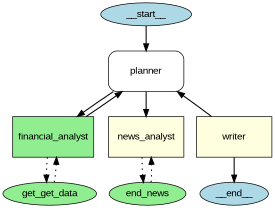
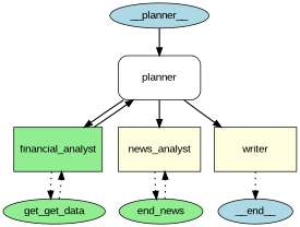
  digraph {
    splines=true
    node [fillcolor=lightyellow fontname=Arial shape=ellipse style=filled]
    edge [penwidth=1.5]
-   n1 [fillcolor=lightblue height=0.3 label=__start__ width=0.5]
+   n1 [fillcolor=lightblue height=0.3 label=__planner__ width=0.5]
    n2 [height=0.8 label=planner shape=box style=rounded width=1.5]
    n3 [fillcolor=lightgreen height=0.8 label=financial_analyst shape=box width=1.5]
    n4 [height=0.8 label=news_analyst shape=box width=1.5]
    n5 [height=0.8 label=writer shape=box width=1.5]
    n6 [fillcolor=lightblue height=0.3 label=__end__ width=0.5]
    n7 [fillcolor=lightgreen height=0.3 label=get_get_data width=0.5]
    n8 [fillcolor=lightgreen height=0.3 label=end_news width=0.5]
    n1 -> n2
    n2 -> n3
    n2 -> n4
-   n5 -> n2
+   n2 -> n5
    n3 -> n2
    n3 -> n7 [style=dotted]
    n4 -> n8 [style=dotted]
-   n5 -> n6
+   n5 -> n6 [style=dotted]
    n7 -> n3 [style=dotted]
    n8 -> n4 [style=dotted]
  }
